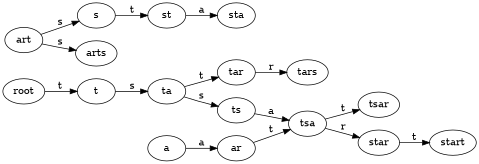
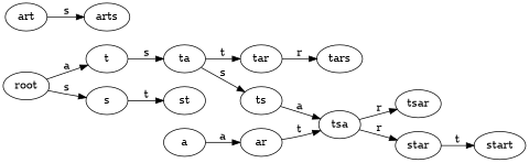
  digraph {
    rankdir=LR
    node [keyword=True]
    root
    t
    s
    ta
    st
    a
    ar
    ts
    tar [keyword=False]
    tsa [keyword=False]
    tars [keyword=False]
    tsar [keyword=False]
    star [keyword=False]
-   sta
    start [keyword=False]
    art [keyword=False]
    arts [keyword=False]
-   root -> t [label=t]
-   art -> s [label=s]
+   root -> t [label=a]
+   root -> s [label=s]
    t -> ta [label=s]
    s -> st [label=t]
    ta -> ts [label=s]
    ta -> tar [label=t]
-   st -> sta [label=a]
    a -> ar [label=a]
    ar -> tsa [label=t]
    ts -> tsa [label=a]
    tar -> tars [label=r]
-   tsa -> tsar [label=t]
+   tsa -> tsar [label=r]
    tsa -> star [label=r]
    star -> start [label=t]
    art -> arts [label=s]
  }
